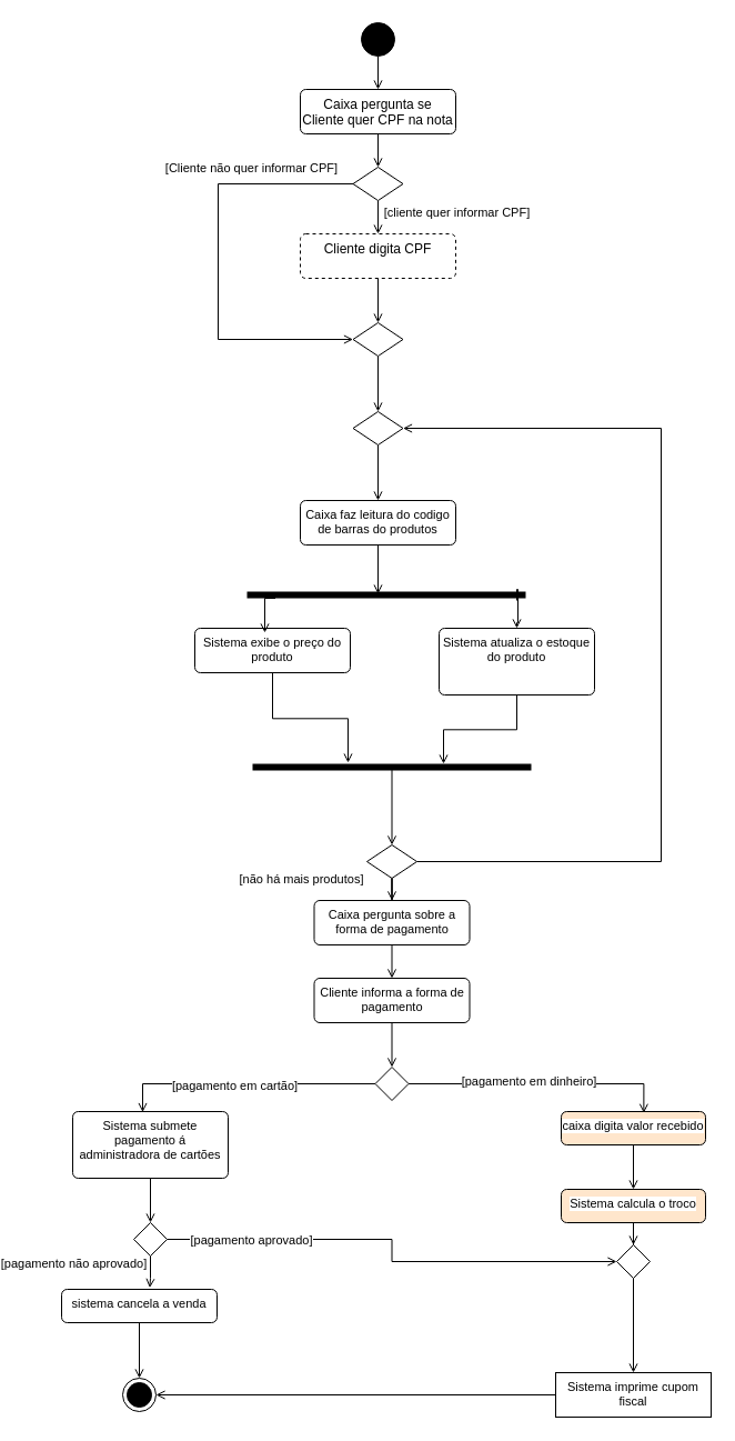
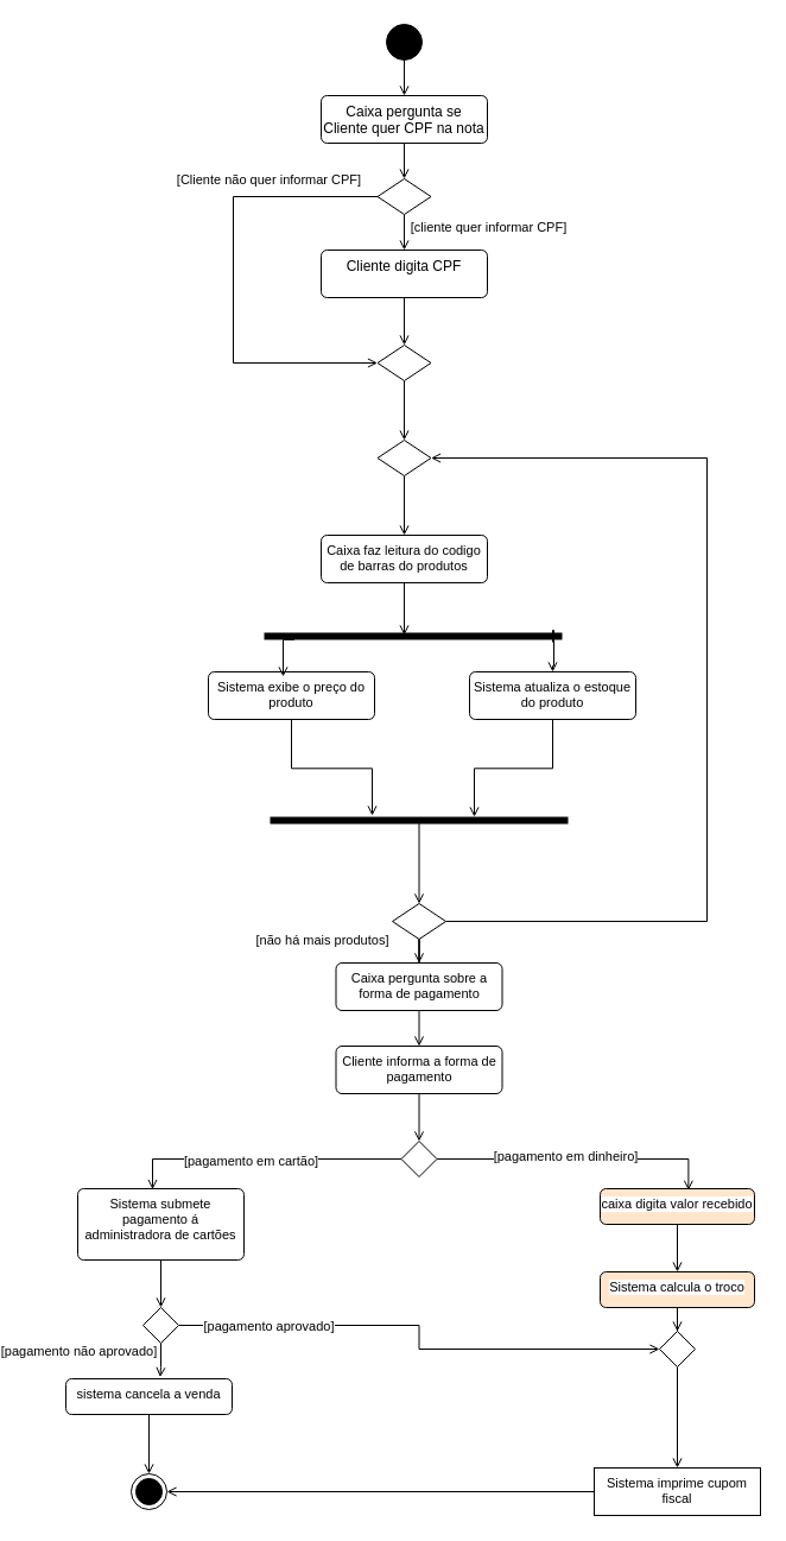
  <mxCell id="0" />
  <mxCell id="1" parent="0" />
  <mxCell id="2" style="edgeStyle=orthogonalEdgeStyle;rounded=0;orthogonalLoop=1;jettySize=auto;html=1;entryX=0.5;entryY=0;entryDx=0;entryDy=0;endArrow=open;endFill=0;" edge="1" parent="1" source="3" target="5"><mxGeometry relative="1" as="geometry" /></mxCell>
  <mxCell id="3" value="" style="ellipse;fillColor=strokeColor;html=1;" vertex="1" parent="1"><mxGeometry x="290" width="30" height="30" as="geometry" y="20" /></mxCell>
  <mxCell id="4" style="edgeStyle=orthogonalEdgeStyle;shape=connector;rounded=0;orthogonalLoop=1;jettySize=auto;html=1;strokeColor=default;align=center;verticalAlign=middle;fontFamily=Helvetica;fontSize=11;fontColor=default;labelBackgroundColor=default;endArrow=open;endFill=0;" edge="1" parent="1" source="5" target="10"><mxGeometry relative="1" as="geometry" /></mxCell>
  <mxCell id="5" value="Caixa pergunta se Cliente quer CPF na nota" style="html=1;align=center;verticalAlign=top;rounded=1;absoluteArcSize=1;arcSize=10;dashed=0;whiteSpace=wrap;" vertex="1" parent="1"><mxGeometry x="235" y="80" width="140" height="40" as="geometry" /></mxCell>
  <mxCell id="6" style="edgeStyle=orthogonalEdgeStyle;shape=connector;rounded=0;orthogonalLoop=1;jettySize=auto;html=1;strokeColor=default;align=center;verticalAlign=middle;fontFamily=Helvetica;fontSize=11;fontColor=default;labelBackgroundColor=default;endArrow=open;endFill=0;" edge="1" parent="1" source="10" target="12"><mxGeometry relative="1" as="geometry" /></mxCell>
  <mxCell id="7" value="[cliente quer informar CPF]" style="edgeLabel;html=1;align=center;verticalAlign=middle;resizable=0;points=[];fontFamily=Helvetica;fontSize=11;fontColor=default;labelBackgroundColor=default;" vertex="1" connectable="0" parent="6"><mxGeometry x="-0.76" y="-1" relative="1" as="geometry"><mxPoint x="71" y="4" as="offset" /></mxGeometry></mxCell>
  <mxCell id="8" style="edgeStyle=orthogonalEdgeStyle;shape=connector;rounded=0;orthogonalLoop=1;jettySize=auto;html=1;strokeColor=default;align=center;verticalAlign=middle;fontFamily=Helvetica;fontSize=11;fontColor=default;labelBackgroundColor=default;endArrow=open;endFill=0;entryX=0;entryY=0.5;entryDx=0;entryDy=0;" edge="1" parent="1" source="10" target="14"><mxGeometry relative="1" as="geometry"><mxPoint x="250" y="300" as="targetPoint" /><Array as="points"><mxPoint x="161" y="165" /><mxPoint x="161" y="305" /></Array></mxGeometry></mxCell>
  <mxCell id="9" value="[Cliente não quer informar CPF]" style="edgeLabel;html=1;align=center;verticalAlign=middle;resizable=0;points=[];fontFamily=Helvetica;fontSize=11;fontColor=default;labelBackgroundColor=default;" vertex="1" connectable="0" parent="8"><mxGeometry x="-0.679" y="-3" relative="1" as="geometry"><mxPoint x="-31" y="-12" as="offset" /></mxGeometry></mxCell>
  <mxCell id="10" value="" style="rhombus;fontFamily=Helvetica;fontSize=11;fontColor=default;labelBackgroundColor=default;" vertex="1" parent="1"><mxGeometry x="282.5" y="150" width="45" height="30" as="geometry" /></mxCell>
  <mxCell id="11" style="edgeStyle=orthogonalEdgeStyle;shape=connector;rounded=0;orthogonalLoop=1;jettySize=auto;html=1;entryX=0.5;entryY=0;entryDx=0;entryDy=0;strokeColor=default;align=center;verticalAlign=middle;fontFamily=Helvetica;fontSize=11;fontColor=default;labelBackgroundColor=default;endArrow=open;endFill=0;" edge="1" parent="1" source="12" target="14"><mxGeometry relative="1" as="geometry" /></mxCell>
- <mxCell id="12" value="Cliente digita CPF" style="html=1;align=center;verticalAlign=top;rounded=1;absoluteArcSize=1;arcSize=10;dashed=1;whiteSpace=wrap;" vertex="1" parent="1"><mxGeometry x="235" y="210" width="140" height="40" as="geometry" /></mxCell>
+ <mxCell id="12" value="Cliente digita CPF" style="html=1;align=center;verticalAlign=top;rounded=1;absoluteArcSize=1;arcSize=10;dashed=0;whiteSpace=wrap;" vertex="1" parent="1"><mxGeometry x="235" y="210" width="140" height="40" as="geometry" /></mxCell>
  <mxCell id="13" style="edgeStyle=orthogonalEdgeStyle;shape=connector;rounded=0;orthogonalLoop=1;jettySize=auto;html=1;entryX=0.5;entryY=0;entryDx=0;entryDy=0;strokeColor=default;align=center;verticalAlign=middle;fontFamily=Helvetica;fontSize=11;fontColor=default;labelBackgroundColor=default;endArrow=open;endFill=0;" edge="1" parent="1" source="14" target="16"><mxGeometry relative="1" as="geometry" /></mxCell>
  <mxCell id="14" value="" style="rhombus;fontFamily=Helvetica;fontSize=11;fontColor=default;labelBackgroundColor=default;" vertex="1" parent="1"><mxGeometry x="282.5" y="290" width="45" height="30" as="geometry" /></mxCell>
  <mxCell id="15" style="edgeStyle=orthogonalEdgeStyle;shape=connector;rounded=0;orthogonalLoop=1;jettySize=auto;html=1;entryX=0.5;entryY=0;entryDx=0;entryDy=0;strokeColor=default;align=center;verticalAlign=middle;fontFamily=Helvetica;fontSize=11;fontColor=default;labelBackgroundColor=default;endArrow=open;endFill=0;" edge="1" parent="1" source="16" target="17"><mxGeometry relative="1" as="geometry" /></mxCell>
  <mxCell id="16" value="" style="rhombus;fontFamily=Helvetica;fontSize=11;fontColor=default;labelBackgroundColor=default;" vertex="1" parent="1"><mxGeometry x="282.5" y="370" width="45" height="30" as="geometry" /></mxCell>
  <mxCell id="17" value="Caixa faz leitura do codigo de barras do produtos" style="html=1;align=center;verticalAlign=top;rounded=1;absoluteArcSize=1;arcSize=10;dashed=0;whiteSpace=wrap;fontFamily=Helvetica;fontSize=11;fontColor=default;labelBackgroundColor=default;" vertex="1" parent="1"><mxGeometry x="235" y="450" width="140" height="40" as="geometry" /></mxCell>
  <mxCell id="18" style="edgeStyle=orthogonalEdgeStyle;shape=connector;rounded=0;orthogonalLoop=1;jettySize=auto;html=1;strokeColor=default;align=center;verticalAlign=middle;fontFamily=Helvetica;fontSize=11;fontColor=default;labelBackgroundColor=default;endArrow=open;endFill=0;" edge="1" parent="1" target="22"><mxGeometry relative="1" as="geometry"><mxPoint x="430" y="540" as="sourcePoint" /><Array as="points"><mxPoint x="430" y="530" /><mxPoint x="431" y="530" /><mxPoint x="431" y="560" /><mxPoint x="430" y="560" /></Array></mxGeometry></mxCell>
  <mxCell id="19" value="" style="html=1;points=[];perimeter=orthogonalPerimeter;fillColor=strokeColor;fontFamily=Helvetica;fontSize=11;fontColor=default;labelBackgroundColor=default;rotation=90;" vertex="1" parent="1"><mxGeometry x="310" y="410" width="5" height="250" as="geometry" /></mxCell>
  <mxCell id="20" value="Sistema exibe o preço do produto" style="html=1;align=center;verticalAlign=top;rounded=1;absoluteArcSize=1;arcSize=10;dashed=0;whiteSpace=wrap;fontFamily=Helvetica;fontSize=11;fontColor=default;labelBackgroundColor=default;" vertex="1" parent="1"><mxGeometry x="140" y="565" width="140" height="40" as="geometry" /></mxCell>
  <mxCell id="21" style="edgeStyle=orthogonalEdgeStyle;shape=connector;rounded=0;orthogonalLoop=1;jettySize=auto;html=1;entryX=0.45;entryY=0.1;entryDx=0;entryDy=0;entryPerimeter=0;strokeColor=default;align=center;verticalAlign=middle;fontFamily=Helvetica;fontSize=11;fontColor=default;labelBackgroundColor=default;endArrow=open;endFill=0;exitX=1.1;exitY=0.9;exitDx=0;exitDy=0;exitPerimeter=0;" edge="1" parent="1" source="19" target="20"><mxGeometry relative="1" as="geometry" /></mxCell>
- <mxCell id="22" value="Sistema atualiza o estoque do produto" style="html=1;align=center;verticalAlign=top;rounded=1;absoluteArcSize=1;arcSize=10;dashed=0;whiteSpace=wrap;fontFamily=Helvetica;fontSize=11;fontColor=default;labelBackgroundColor=default;" vertex="1" parent="1"><mxGeometry x="360" y="565" width="140" height="60" as="geometry" /></mxCell>
+ <mxCell id="22" value="Sistema atualiza o estoque do produto" style="html=1;align=center;verticalAlign=top;rounded=1;absoluteArcSize=1;arcSize=10;dashed=0;whiteSpace=wrap;fontFamily=Helvetica;fontSize=11;fontColor=default;labelBackgroundColor=default;" vertex="1" parent="1"><mxGeometry x="360" y="565" width="140" height="40" as="geometry" /></mxCell>
  <mxCell id="23" style="edgeStyle=orthogonalEdgeStyle;shape=connector;rounded=0;orthogonalLoop=1;jettySize=auto;html=1;entryX=0.3;entryY=0.53;entryDx=0;entryDy=0;entryPerimeter=0;strokeColor=default;align=center;verticalAlign=middle;fontFamily=Helvetica;fontSize=11;fontColor=default;labelBackgroundColor=default;endArrow=open;endFill=0;" edge="1" parent="1" source="17" target="19"><mxGeometry relative="1" as="geometry" /></mxCell>
  <mxCell id="24" style="edgeStyle=orthogonalEdgeStyle;shape=connector;rounded=0;orthogonalLoop=1;jettySize=auto;html=1;entryX=0.5;entryY=0;entryDx=0;entryDy=0;strokeColor=default;align=center;verticalAlign=middle;fontFamily=Helvetica;fontSize=11;fontColor=default;labelBackgroundColor=default;endArrow=open;endFill=0;" edge="1" parent="1" source="25" target="31"><mxGeometry relative="1" as="geometry" /></mxCell>
  <mxCell id="25" value="" style="html=1;points=[];perimeter=orthogonalPerimeter;fillColor=strokeColor;fontFamily=Helvetica;fontSize=11;fontColor=default;labelBackgroundColor=default;rotation=90;" vertex="1" parent="1"><mxGeometry x="315" y="565" width="5" height="250" as="geometry" /></mxCell>
  <mxCell id="26" style="edgeStyle=orthogonalEdgeStyle;shape=connector;rounded=0;orthogonalLoop=1;jettySize=auto;html=1;entryX=-0.1;entryY=0.314;entryDx=0;entryDy=0;entryPerimeter=0;strokeColor=default;align=center;verticalAlign=middle;fontFamily=Helvetica;fontSize=11;fontColor=default;labelBackgroundColor=default;endArrow=open;endFill=0;" edge="1" parent="1" source="22" target="25"><mxGeometry relative="1" as="geometry" /></mxCell>
  <mxCell id="27" style="edgeStyle=orthogonalEdgeStyle;shape=connector;rounded=0;orthogonalLoop=1;jettySize=auto;html=1;entryX=-0.3;entryY=0.658;entryDx=0;entryDy=0;entryPerimeter=0;strokeColor=default;align=center;verticalAlign=middle;fontFamily=Helvetica;fontSize=11;fontColor=default;labelBackgroundColor=default;endArrow=open;endFill=0;" edge="1" parent="1" source="20" target="25"><mxGeometry relative="1" as="geometry" /></mxCell>
  <mxCell id="28" style="edgeStyle=orthogonalEdgeStyle;shape=connector;rounded=0;orthogonalLoop=1;jettySize=auto;html=1;entryX=1;entryY=0.5;entryDx=0;entryDy=0;strokeColor=default;align=center;verticalAlign=middle;fontFamily=Helvetica;fontSize=11;fontColor=default;labelBackgroundColor=default;endArrow=open;endFill=0;" edge="1" parent="1" source="31" target="16"><mxGeometry relative="1" as="geometry"><Array as="points"><mxPoint x="560" y="775" /><mxPoint x="560" y="385" /></Array></mxGeometry></mxCell>
  <mxCell id="29" value="" style="edgeStyle=orthogonalEdgeStyle;shape=connector;rounded=0;orthogonalLoop=1;jettySize=auto;html=1;strokeColor=default;align=center;verticalAlign=middle;fontFamily=Helvetica;fontSize=11;fontColor=default;labelBackgroundColor=default;endArrow=open;endFill=0;" edge="1" parent="1" source="31" target="33"><mxGeometry relative="1" as="geometry" /></mxCell>
  <mxCell id="30" value="[não há mais produtos]" style="edgeLabel;html=1;align=center;verticalAlign=middle;resizable=0;points=[];fontFamily=Helvetica;fontSize=11;fontColor=default;labelBackgroundColor=default;" vertex="1" connectable="0" parent="29"><mxGeometry x="0.567" relative="1" as="geometry"><mxPoint x="-82" y="-7" as="offset" /></mxGeometry></mxCell>
  <mxCell id="31" value="" style="rhombus;fontFamily=Helvetica;fontSize=11;fontColor=default;labelBackgroundColor=default;" vertex="1" parent="1"><mxGeometry x="295" y="760" width="45" height="30" as="geometry" /></mxCell>
  <mxCell id="32" style="edgeStyle=orthogonalEdgeStyle;shape=connector;rounded=0;orthogonalLoop=1;jettySize=auto;html=1;exitX=0.5;exitY=1;exitDx=0;exitDy=0;entryX=0.5;entryY=0;entryDx=0;entryDy=0;strokeColor=default;align=center;verticalAlign=middle;fontFamily=Helvetica;fontSize=11;fontColor=default;labelBackgroundColor=default;endArrow=open;endFill=0;" edge="1" parent="1" source="33" target="35"><mxGeometry relative="1" as="geometry" /></mxCell>
  <mxCell id="33" value="Caixa pergunta sobre a forma de pagamento" style="html=1;align=center;verticalAlign=top;rounded=1;absoluteArcSize=1;arcSize=10;dashed=0;whiteSpace=wrap;fontFamily=Helvetica;fontSize=11;fontColor=default;labelBackgroundColor=default;" vertex="1" parent="1"><mxGeometry x="247.5" y="810" width="140" height="40" as="geometry" /></mxCell>
  <mxCell id="34" style="edgeStyle=orthogonalEdgeStyle;shape=connector;rounded=0;orthogonalLoop=1;jettySize=auto;html=1;entryX=0.5;entryY=0;entryDx=0;entryDy=0;strokeColor=default;align=center;verticalAlign=middle;fontFamily=Helvetica;fontSize=11;fontColor=default;labelBackgroundColor=default;endArrow=open;endFill=0;" edge="1" parent="1" source="35" target="36"><mxGeometry relative="1" as="geometry" /></mxCell>
  <mxCell id="35" value="Cliente informa a forma de pagamento" style="html=1;align=center;verticalAlign=top;rounded=1;absoluteArcSize=1;arcSize=10;dashed=0;whiteSpace=wrap;fontFamily=Helvetica;fontSize=11;fontColor=default;labelBackgroundColor=default;" vertex="1" parent="1"><mxGeometry x="247.5" y="880" width="140" height="40" as="geometry" /></mxCell>
  <mxCell id="36" value="" style="rhombus;fontFamily=Helvetica;fontSize=11;fontColor=default;labelBackgroundColor=default;fontStyle=1" vertex="1" parent="1"><mxGeometry x="302.5" y="960" width="30" height="30" as="geometry" /></mxCell>
  <mxCell id="37" value="caixa digita valor recebido" style="html=1;align=center;verticalAlign=top;rounded=1;absoluteArcSize=1;arcSize=10;dashed=0;whiteSpace=wrap;fontFamily=Helvetica;fontSize=11;fontColor=default;labelBackgroundColor=default;fillColor=#ffe6cc;" vertex="1" parent="1"><mxGeometry x="470" y="1000" width="130" height="30" as="geometry" /></mxCell>
  <mxCell id="38" style="edgeStyle=orthogonalEdgeStyle;shape=connector;rounded=0;orthogonalLoop=1;jettySize=auto;html=1;entryX=0.5;entryY=0;entryDx=0;entryDy=0;strokeColor=default;align=center;verticalAlign=middle;fontFamily=Helvetica;fontSize=11;fontColor=default;labelBackgroundColor=default;endArrow=open;endFill=0;" edge="1" parent="1" source="39" target="49"><mxGeometry relative="1" as="geometry" /></mxCell>
  <mxCell id="39" value="Sistema submete pagamento á administradora de cartões" style="html=1;align=center;verticalAlign=top;rounded=1;absoluteArcSize=1;arcSize=10;dashed=0;whiteSpace=wrap;fontFamily=Helvetica;fontSize=11;fontColor=default;labelBackgroundColor=default;" vertex="1" parent="1"><mxGeometry x="30" y="1000" width="140" height="60" as="geometry" /></mxCell>
  <mxCell id="40" style="edgeStyle=orthogonalEdgeStyle;shape=connector;rounded=0;orthogonalLoop=1;jettySize=auto;html=1;entryX=0.572;entryY=0.043;entryDx=0;entryDy=0;entryPerimeter=0;strokeColor=default;align=center;verticalAlign=middle;fontFamily=Helvetica;fontSize=11;fontColor=default;labelBackgroundColor=default;endArrow=open;endFill=0;" edge="1" parent="1" source="36" target="37"><mxGeometry relative="1" as="geometry" /></mxCell>
  <mxCell id="41" value="[pagamento em dinheiro]" style="edgeLabel;html=1;align=center;verticalAlign=middle;resizable=0;points=[];fontFamily=Helvetica;fontSize=11;fontColor=default;labelBackgroundColor=default;" vertex="1" connectable="0" parent="40"><mxGeometry x="-0.095" y="3" relative="1" as="geometry"><mxPoint as="offset" /></mxGeometry></mxCell>
  <mxCell id="42" style="edgeStyle=orthogonalEdgeStyle;shape=connector;rounded=0;orthogonalLoop=1;jettySize=auto;html=1;entryX=0.45;entryY=0.009;entryDx=0;entryDy=0;entryPerimeter=0;strokeColor=default;align=center;verticalAlign=middle;fontFamily=Helvetica;fontSize=11;fontColor=default;labelBackgroundColor=default;endArrow=open;endFill=0;" edge="1" parent="1" source="36" target="39"><mxGeometry relative="1" as="geometry" /></mxCell>
  <mxCell id="43" value="[pagamento em cartão]" style="edgeLabel;html=1;align=center;verticalAlign=middle;resizable=0;points=[];fontFamily=Helvetica;fontSize=11;fontColor=default;labelBackgroundColor=default;" vertex="1" connectable="0" parent="42"><mxGeometry x="0.077" y="1" relative="1" as="geometry"><mxPoint as="offset" /></mxGeometry></mxCell>
  <mxCell id="44" style="edgeStyle=orthogonalEdgeStyle;shape=connector;rounded=0;orthogonalLoop=1;jettySize=auto;html=1;strokeColor=default;align=center;verticalAlign=middle;fontFamily=Helvetica;fontSize=11;fontColor=default;labelBackgroundColor=default;endArrow=open;endFill=0;" edge="1" parent="1" source="45" target="51"><mxGeometry relative="1" as="geometry" /></mxCell>
  <mxCell id="45" value="Sistema calcula o troco" style="html=1;align=center;verticalAlign=top;rounded=1;absoluteArcSize=1;arcSize=10;dashed=0;whiteSpace=wrap;fontFamily=Helvetica;fontSize=11;fontColor=default;labelBackgroundColor=default;fillColor=#ffe6cc;" vertex="1" parent="1"><mxGeometry x="470" y="1070" width="130" height="30" as="geometry" /></mxCell>
  <mxCell id="46" style="edgeStyle=orthogonalEdgeStyle;shape=connector;rounded=0;orthogonalLoop=1;jettySize=auto;html=1;entryX=0.5;entryY=0;entryDx=0;entryDy=0;strokeColor=default;align=center;verticalAlign=middle;fontFamily=Helvetica;fontSize=11;fontColor=default;labelBackgroundColor=default;endArrow=open;endFill=0;" edge="1" parent="1" source="37" target="45"><mxGeometry relative="1" as="geometry" /></mxCell>
  <mxCell id="47" style="edgeStyle=orthogonalEdgeStyle;shape=connector;rounded=0;orthogonalLoop=1;jettySize=auto;html=1;entryX=0;entryY=0.5;entryDx=0;entryDy=0;strokeColor=default;align=center;verticalAlign=middle;fontFamily=Helvetica;fontSize=11;fontColor=default;labelBackgroundColor=default;endArrow=open;endFill=0;" edge="1" parent="1" source="49" target="51"><mxGeometry relative="1" as="geometry" /></mxCell>
  <mxCell id="48" value="[pagamento aprovado]" style="edgeLabel;html=1;align=center;verticalAlign=middle;resizable=0;points=[];fontFamily=Helvetica;fontSize=11;fontColor=default;labelBackgroundColor=default;" vertex="1" connectable="0" parent="47"><mxGeometry x="-0.855" relative="1" as="geometry"><mxPoint x="44" as="offset" /></mxGeometry></mxCell>
  <mxCell id="49" value="" style="rhombus;fontFamily=Helvetica;fontSize=11;fontColor=default;labelBackgroundColor=default;" vertex="1" parent="1"><mxGeometry x="85" y="1100" width="30" height="30" as="geometry" /></mxCell>
  <mxCell id="50" style="edgeStyle=orthogonalEdgeStyle;shape=connector;rounded=0;orthogonalLoop=1;jettySize=auto;html=1;entryX=0.5;entryY=0;entryDx=0;entryDy=0;strokeColor=default;align=center;verticalAlign=middle;fontFamily=Helvetica;fontSize=11;fontColor=default;labelBackgroundColor=default;endArrow=open;endFill=0;" edge="1" parent="1" source="51" target="57"><mxGeometry relative="1" as="geometry" /></mxCell>
  <mxCell id="51" value="" style="rhombus;fontFamily=Helvetica;fontSize=11;fontColor=default;labelBackgroundColor=default;" vertex="1" parent="1"><mxGeometry x="520" y="1120" width="30" height="30" as="geometry" /></mxCell>
  <mxCell id="52" style="edgeStyle=orthogonalEdgeStyle;shape=connector;rounded=0;orthogonalLoop=1;jettySize=auto;html=1;entryX=0.5;entryY=0;entryDx=0;entryDy=0;strokeColor=default;align=center;verticalAlign=middle;fontFamily=Helvetica;fontSize=11;fontColor=default;labelBackgroundColor=default;endArrow=open;endFill=0;" edge="1" parent="1" source="53" target="58"><mxGeometry relative="1" as="geometry" /></mxCell>
  <mxCell id="53" value="sistema cancela a venda" style="html=1;align=center;verticalAlign=top;rounded=1;absoluteArcSize=1;arcSize=10;dashed=0;whiteSpace=wrap;fontFamily=Helvetica;fontSize=11;fontColor=default;labelBackgroundColor=default;" vertex="1" parent="1"><mxGeometry x="20" y="1160" width="140" height="30" as="geometry" /></mxCell>
  <mxCell id="54" style="edgeStyle=orthogonalEdgeStyle;shape=connector;rounded=0;orthogonalLoop=1;jettySize=auto;html=1;entryX=0.567;entryY=-0.047;entryDx=0;entryDy=0;entryPerimeter=0;strokeColor=default;align=center;verticalAlign=middle;fontFamily=Helvetica;fontSize=11;fontColor=default;labelBackgroundColor=default;endArrow=open;endFill=0;" edge="1" parent="1" source="49" target="53"><mxGeometry relative="1" as="geometry" /></mxCell>
  <mxCell id="55" value="[pagamento não aprovado]" style="edgeLabel;html=1;align=center;verticalAlign=middle;resizable=0;points=[];fontFamily=Helvetica;fontSize=11;fontColor=default;labelBackgroundColor=default;" vertex="1" connectable="0" parent="54"><mxGeometry x="0.037" y="-2" relative="1" as="geometry"><mxPoint x="-68" y="-9" as="offset" /></mxGeometry></mxCell>
  <mxCell id="56" style="edgeStyle=orthogonalEdgeStyle;shape=connector;rounded=0;orthogonalLoop=1;jettySize=auto;html=1;entryX=1;entryY=0.5;entryDx=0;entryDy=0;strokeColor=default;align=center;verticalAlign=middle;fontFamily=Helvetica;fontSize=11;fontColor=default;labelBackgroundColor=default;endArrow=open;endFill=0;" edge="1" parent="1" source="57" target="58"><mxGeometry relative="1" as="geometry" /></mxCell>
  <mxCell id="57" value="Sistema imprime cupom fiscal" style="html=1;align=center;verticalAlign=top;absoluteArcSize=1;arcSize=10;dashed=0;whiteSpace=wrap;fontFamily=Helvetica;fontSize=11;fontColor=default;labelBackgroundColor=default;rounded=0;" vertex="1" parent="1"><mxGeometry x="465" y="1235" width="140" height="40" as="geometry" /></mxCell>
  <mxCell id="58" value="" style="ellipse;html=1;shape=endState;fillColor=strokeColor;fontFamily=Helvetica;fontSize=11;fontColor=default;labelBackgroundColor=default;" vertex="1" parent="1"><mxGeometry x="75" y="1240" width="30" height="30" as="geometry" /></mxCell>
